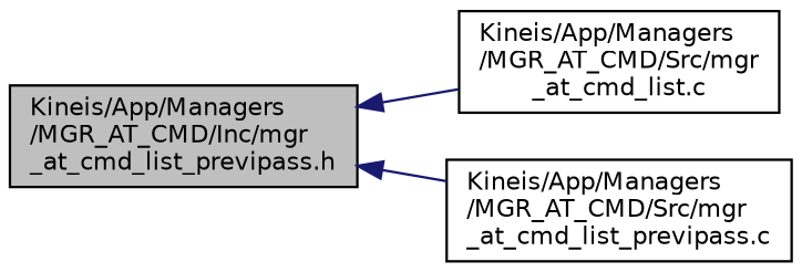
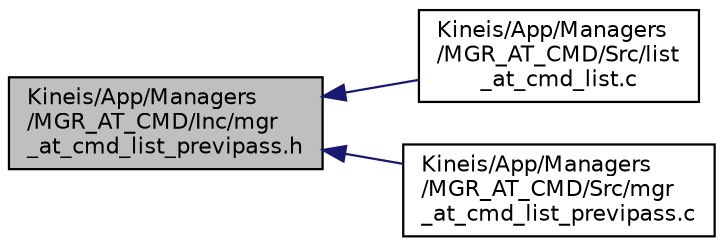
  digraph {
    rankdir=LR
    node [color=black fillcolor=white fontname=Helvetica fontsize=10 shape=record style=filled]
    edge [color=midnightblue dir=back fontname=Helvetica fontsize=10 labelfontname=Helvetica labelfontsize=10 style=solid]
    n1 [fillcolor=grey75 fontcolor=black height=0.2 label="Kineis/App/Managers\l/MGR_AT_CMD/Inc/mgr\l_at_cmd_list_previpass.h" width=0.4]
-   n2 [height=0.2 label="Kineis/App/Managers\l/MGR_AT_CMD/Src/mgr\l_at_cmd_list.c" width=0.4]
+   n2 [height=0.2 label="Kineis/App/Managers\l/MGR_AT_CMD/Src/list\l_at_cmd_list.c" width=0.4]
    n3 [height=0.2 label="Kineis/App/Managers\l/MGR_AT_CMD/Src/mgr\l_at_cmd_list_previpass.c" width=0.4]
    n1 -> n2
    n1 -> n3
  }
